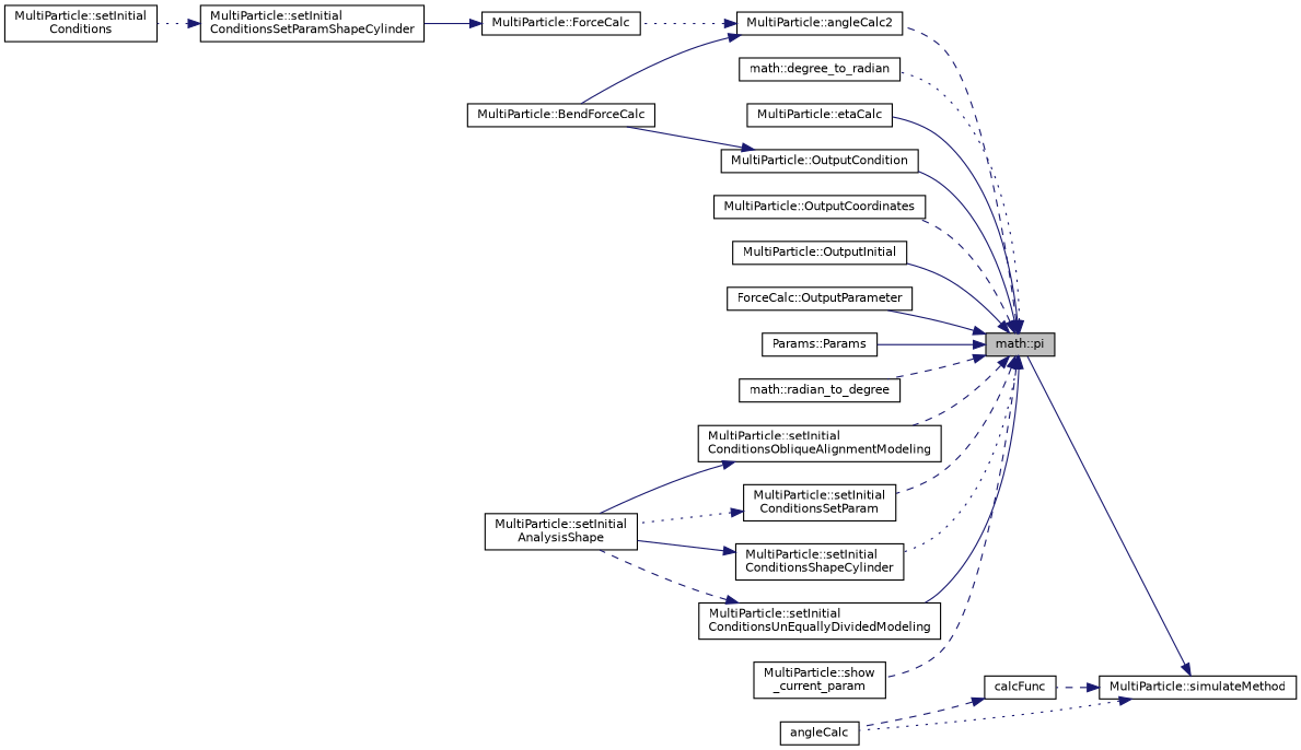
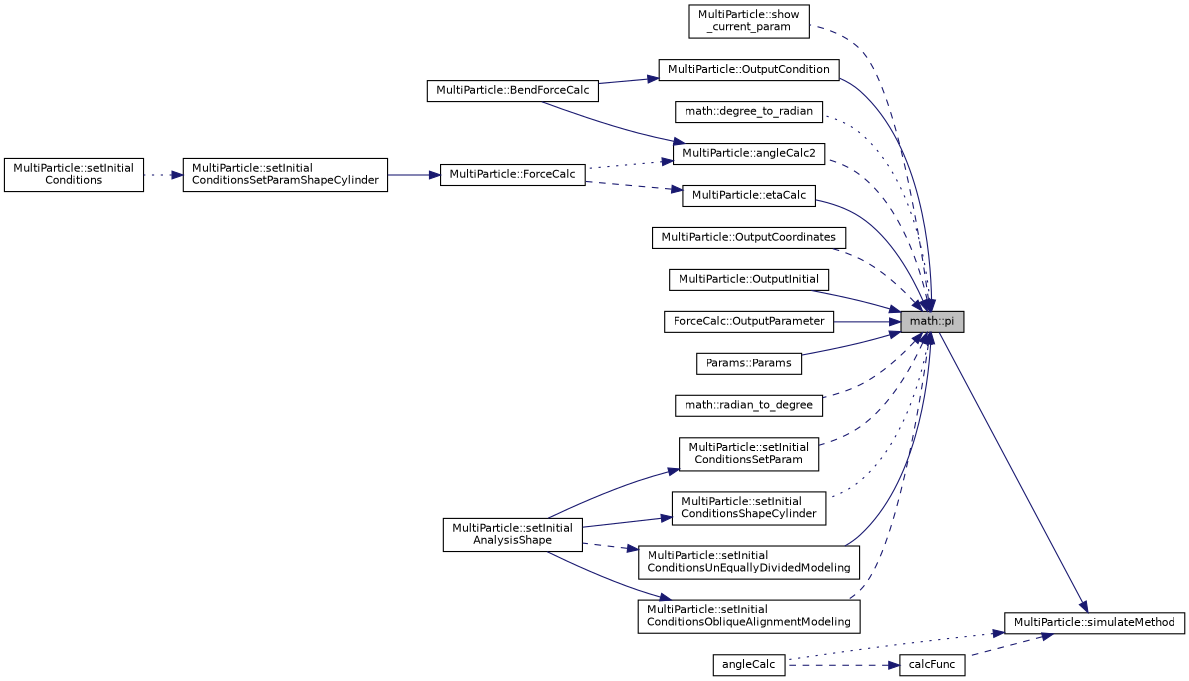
  digraph {
    rankdir=RL
    node [color=black fillcolor=white fontname=Helvetica fontsize=10 shape=record style=filled]
    edge [color=midnightblue dir=back fontname=Helvetica fontsize=10 labelfontname=Helvetica labelfontsize=10 style=solid]
    n1 [fillcolor=grey75 fontcolor=black height=0.2 label="math::pi" width=0.4]
    n2 [height=0.2 label="MultiParticle::angleCalc2" width=0.4]
    n3 [height=0.2 label="math::degree_to_radian" width=0.4]
    n4 [height=0.2 label="MultiParticle::etaCalc" width=0.4]
    n5 [height=0.2 label="MultiParticle::OutputCondition" width=0.4]
    n6 [height=0.2 label="MultiParticle::OutputCoordinates" width=0.4]
    n7 [height=0.2 label="MultiParticle::OutputInitial" width=0.4]
    n8 [height=0.2 label="ForceCalc::OutputParameter" width=0.4]
    n9 [height=0.2 label="Params::Params" width=0.4]
    n10 [height=0.2 label="math::radian_to_degree" width=0.4]
    n11 [height=0.2 label="MultiParticle::setInitial\lConditionsObliqueAlignmentModeling" width=0.4]
    n12 [height=0.2 label="MultiParticle::setInitial\lConditionsSetParam" width=0.4]
    n13 [height=0.2 label="MultiParticle::setInitial\lConditionsShapeCylinder" width=0.4]
    n14 [height=0.2 label="MultiParticle::setInitial\lConditionsUnEquallyDividedModeling" width=0.4]
    n15 [height=0.2 label="MultiParticle::show\l_current_param" width=0.4]
    n16 [height=0.2 label="MultiParticle::BendForceCalc" width=0.4]
    n17 [height=0.2 label="MultiParticle::ForceCalc" width=0.4]
    n18 [height=0.2 label="MultiParticle::setInitial\lAnalysisShape" width=0.4]
    n19 [height=0.2 label="MultiParticle::simulateMethod" width=0.4]
    n20 [height=0.2 label=calcFunc width=0.4]
    n21 [height=0.2 label=angleCalc width=0.4]
    n22 [height=0.2 label="MultiParticle::setInitial\lConditionsSetParamShapeCylinder" width=0.4]
    n23 [height=0.2 label="MultiParticle::setInitial\lConditions" width=0.4]
    n1 -> n2 [style=dashed]
    n1 -> n3 [style=dotted]
    n1 -> n4
    n1 -> n5
    n1 -> n6 [style=dashed]
    n1 -> n7
    n1 -> n8
    n1 -> n9
    n1 -> n10 [style=dashed]
    n1 -> n11 [style=dashed]
    n1 -> n12 [style=dashed]
    n1 -> n13 [style=dotted]
    n1 -> n14
    n1 -> n15 [style=dashed]
    n2 -> n16
    n2 -> n17 [style=dotted]
+   n4 -> n17 [style=dashed]
    n5 -> n16
    n11 -> n18
-   n12 -> n18 [style=dotted]
+   n12 -> n18
    n13 -> n18
    n14 -> n18 [style=dashed]
    n17 -> n22
    n19 -> n1
    n19 -> n20 [style=dashed]
    n19 -> n21 [style=dotted]
    n20 -> n21 [style=dashed]
    n22 -> n23 [style=dotted]
  }
